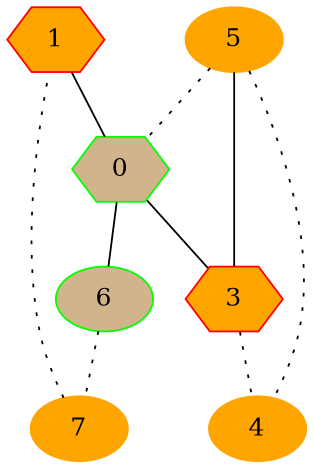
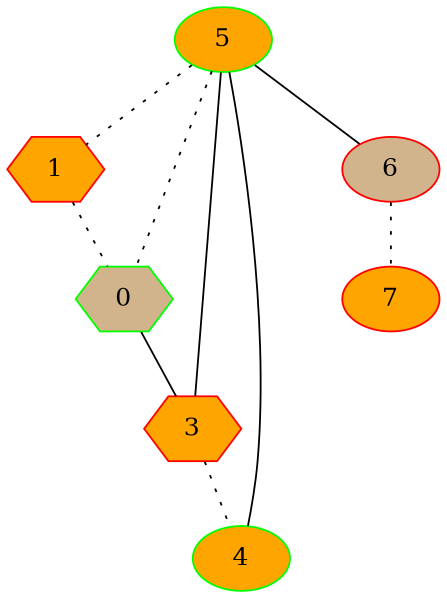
  graph {
    node [color=red fillcolor=orange shape=ellipse style=filled]
    edge [style=dotted]
    1 [shape=hexagon]
    n2 [color=green fillcolor=tan label=0 shape=hexagon]
    3 [shape=hexagon]
-   4 [color=orange]
-   5 [color=orange]
-   6 [color=green fillcolor=tan]
-   7 [color=orange]
+   4 [color=green]
+   5 [color=green]
+   6 [fillcolor=tan]
+   7
    subgraph sub_1 {
      1
      n2
      3
      4
      5
      6
      7
    }
-   1 -- n2 [style=solid]
+   1 -- n2
    n2 -- 3 [style=solid]
    3 -- 4
-   7 -- 1
+   5 -- 1
    5 -- n2
    5 -- 3 [style=solid]
-   5 -- 4
-   n2 -- 6 [style=solid]
+   5 -- 4 [style=solid]
+   5 -- 6 [style=solid]
    6 -- 7
  }
